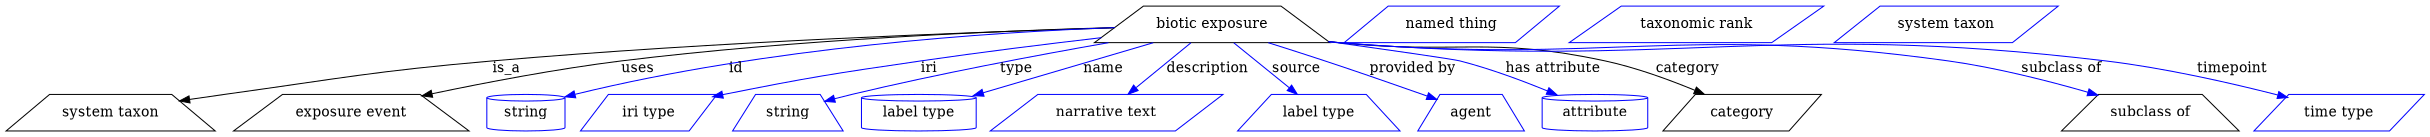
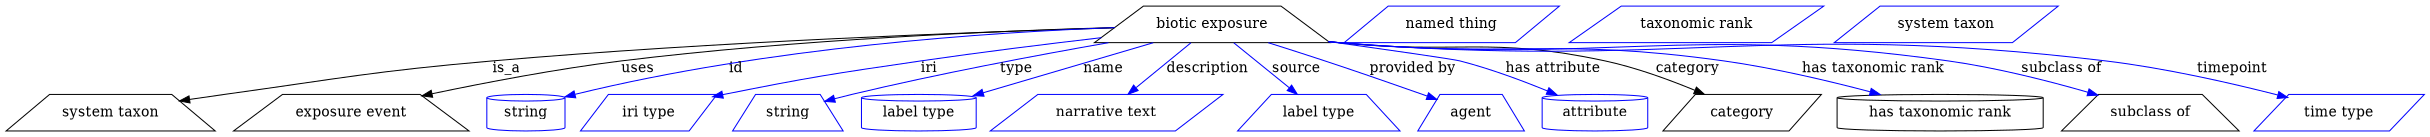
  digraph {
    node [shape=trapezium color=blue]
    edge [color=blue style=solid]
    n1 [height=0.5 label="biotic exposure" width=2.2748 color=""]
    "system taxon" [height=0.5 width=2.022 color=""]
    "exposure event" [height=0.5 width=2.2748 color=""]
    n4 [height=0.5 label=string shape=cylinder width=1.0652]
    n5 [height=0.5 label="iri type" shape=parallelogram width=1.2277]
    n6 [height=0.5 label=string width=1.0652]
    n7 [height=0.5 label="label type" shape=cylinder width=1.5707]
    n8 [height=0.5 label="narrative text" shape=parallelogram width=2.0943]
    n9 [height=0.5 label="label type" width=1.5707]
    n10 [height=0.5 label=agent width=1.0291]
    n11 [height=0.5 label=attribute shape=cylinder width=1.4443]
    category [height=0.5 shape=parallelogram width=1.4263 color=""]
+   "has taxonomic rank" [height=0.5 shape=cylinder width=2.8164 color=""]
    "subclass of" [height=0.5 width=1.7151 color=""]
    n15 [height=0.5 label="time type" shape=parallelogram width=1.5346]
    n16 [height=0.5 label="named thing" shape=parallelogram width=1.9318]
    n17 [height=0.5 label="taxonomic rank" shape=parallelogram width=2.2929]
    n18 [height=0.5 label="system taxon" shape=parallelogram width=2.022]
    n1 -> "system taxon" [label=is_a color="" style=""]
    n1 -> "exposure event" [label=uses color="" style=""]
    n1 -> n4 [label=id]
    n1 -> n5 [label=iri]
    n1 -> n6 [label=type]
    n1 -> n7 [label=name]
    n1 -> n8 [label=description]
    n1 -> n9 [label=source]
    n1 -> n10 [label="provided by"]
    n1 -> n11 [label="has attribute"]
    n1 -> category [color=black label=category]
+   n1 -> "has taxonomic rank" [label="has taxonomic rank"]
    n1 -> "subclass of" [label="subclass of"]
    n1 -> n15 [label=timepoint]
  }
